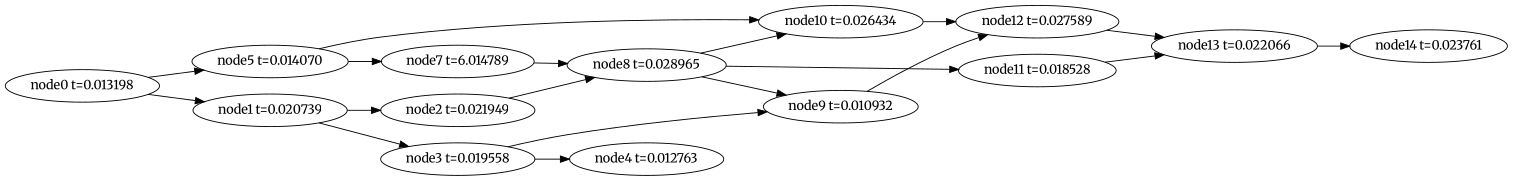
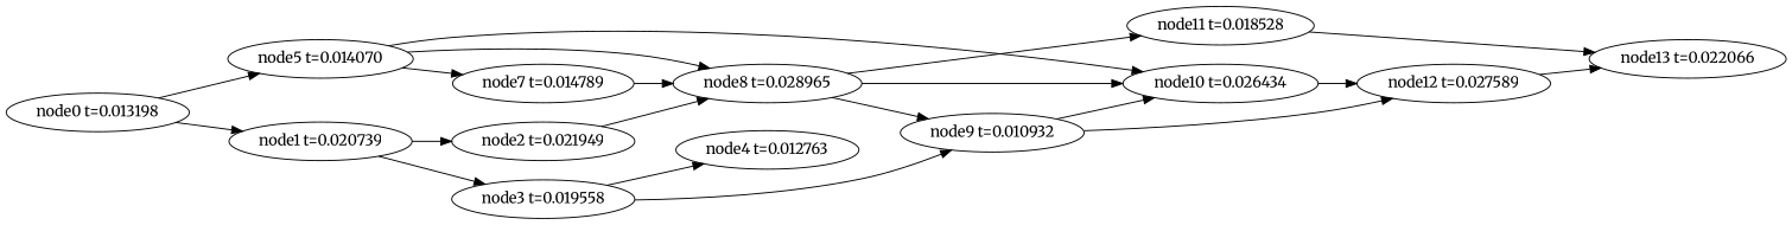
  digraph {
    fontname=Merriweather
    rankdir=LR
    node [fontname=Merriweather]
    edge [fontname=Merriweather]
-   n1 [label="node14 t=0.023761"]
    n2 [label="node13 t=0.022066"]
    n3 [label="node12 t=0.027589"]
    n4 [label="node11 t=0.018528"]
    n5 [label="node10 t=0.026434"]
    n6 [label="node9 t=0.010932"]
    n7 [label="node8 t=0.028965"]
-   n8 [label="node7 t=6.014789"]
+   n8 [label="node7 t=0.014789"]
    n9 [label="node5 t=0.014070"]
    n10 [label="node4 t=0.012763"]
    n11 [label="node3 t=0.019558"]
    n12 [label="node2 t=0.021949"]
    n13 [label="node1 t=0.020739"]
    n14 [label="node0 t=0.013198"]
-   n2 -> n1
    n3 -> n2
    n4 -> n2
    n5 -> n3
    n6 -> n3
+   n6 -> n5
    n7 -> n4
    n7 -> n5
    n7 -> n6
    n8 -> n7
    n9 -> n5
+   n9 -> n7
    n9 -> n8
    n11 -> n6
    n11 -> n10
    n12 -> n7
    n13 -> n11
    n13 -> n12
    n14 -> n9
    n14 -> n13
  }
